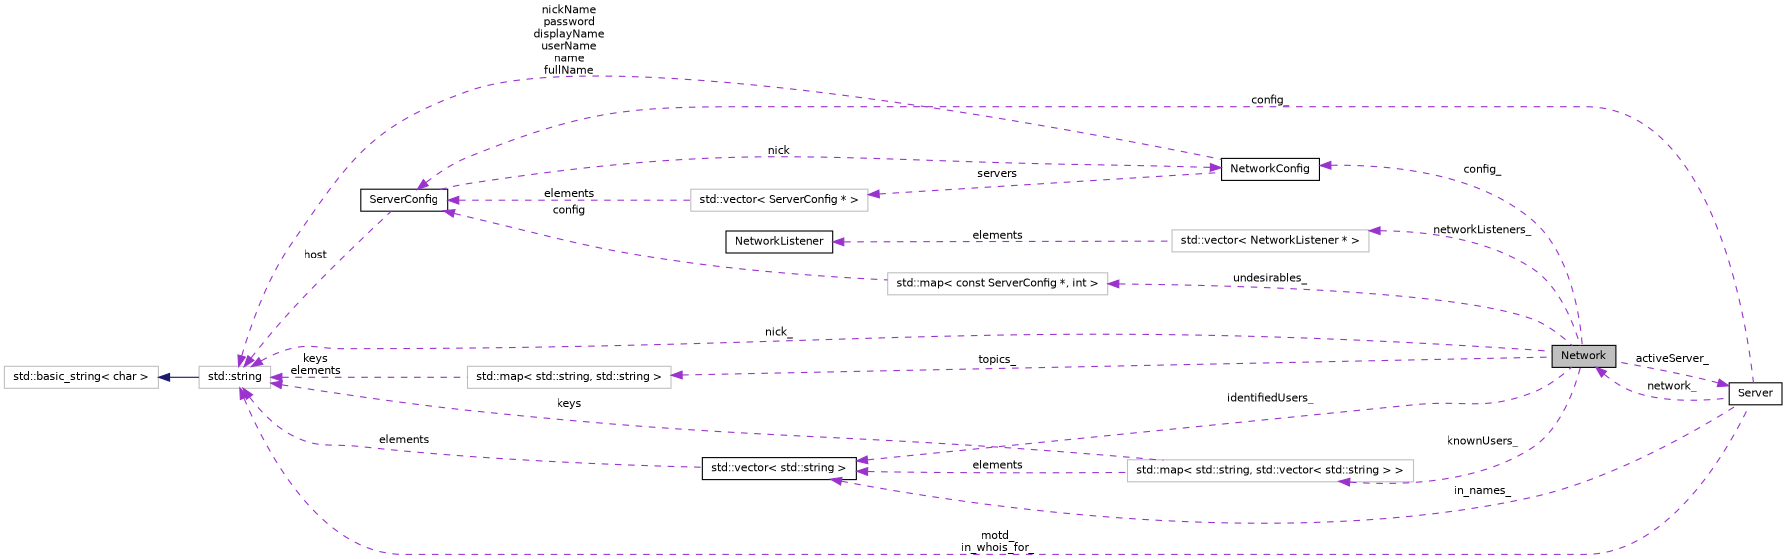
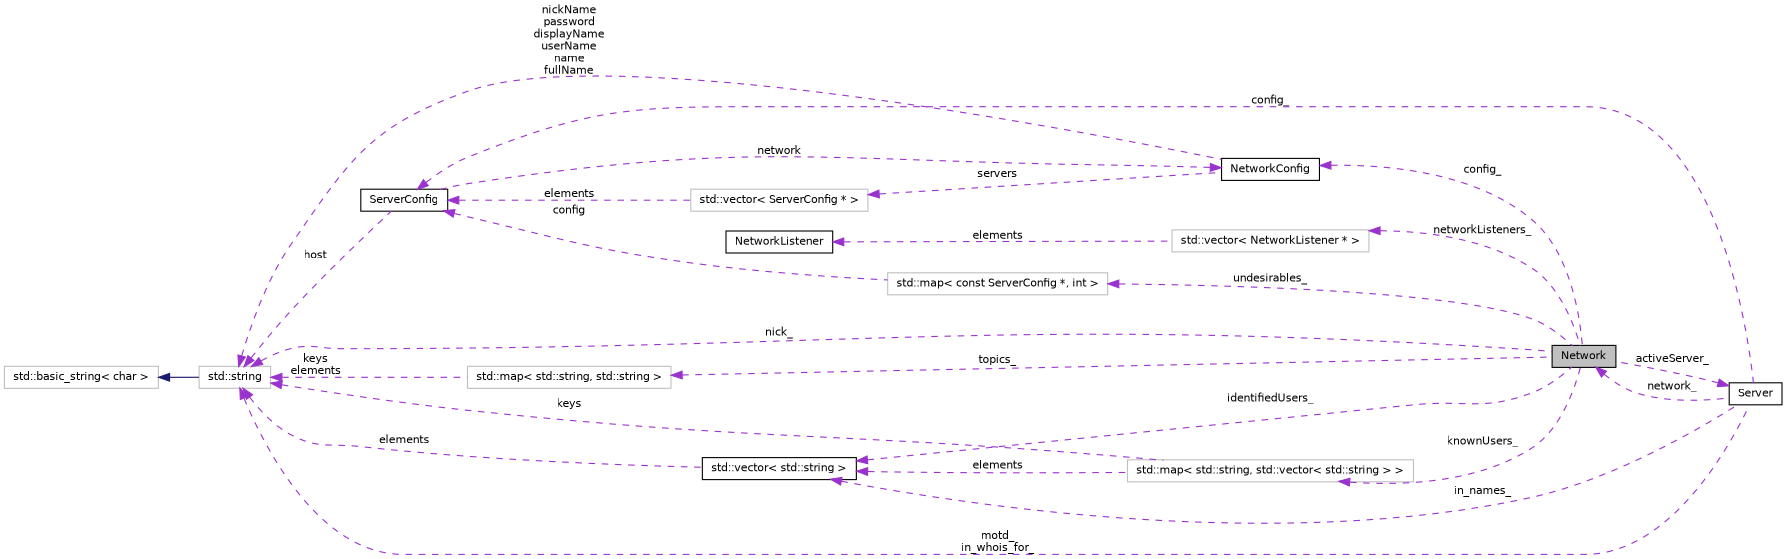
  digraph {
    fontname="DejaVu Sans"
    rankdir=LR
    node [color=grey75 fillcolor=white fontname="DejaVu Sans" fontsize=10 shape=record style=filled]
    edge [color=darkorchid3 dir=back fontname="DejaVu Sans" fontsize=10 labelfontname=Helvetica labelfontsize=10 style=dashed]
    n1 [color=black fillcolor=grey75 fontcolor=black height=0.2 label=Network width=0.4]
    n2 [color=black height=0.2 label=Server width=0.4]
    n3 [color=black height=0.2 label=ServerConfig width=0.4]
    n4 [height=0.2 label="std::vector\< ServerConfig * \>" width=0.4]
    n5 [height=0.2 label="std::map\< const ServerConfig *, int \>" width=0.4]
    n6 [color=black height=0.2 label=NetworkConfig width=0.4]
    n7 [height=0.2 label="std::string" width=0.4]
    n8 [color=black height=0.2 label="std::vector\< std::string \>" width=0.4]
    n9 [height=0.2 label="std::map\< std::string, std::vector\< std::string \> \>" width=0.4]
    n10 [height=0.2 label="std::map\< std::string, std::string \>" width=0.4]
    n11 [height=0.2 label="std::basic_string\< char \>" width=0.4]
    n12 [height=0.2 label="std::vector\< NetworkListener * \>" width=0.4]
    n13 [color=black height=0.2 label=NetworkListener width=0.4]
    n1 -> n2 [label=network_]
    n2 -> n1 [label=activeServer_]
    n3 -> n2 [label=config_]
    n3 -> n4 [label=elements]
    n3 -> n5 [label=config]
    n4 -> n6 [label=servers]
    n5 -> n1 [label=undesirables_]
    n6 -> n1 [label=config_]
-   n6 -> n3 [label=nick]
+   n6 -> n3 [label=network]
    n7 -> n1 [label=nick_]
    n7 -> n2 [label="motd_\nin_whois_for_"]
    n7 -> n3 [label=host]
    n7 -> n6 [label="nickName\npassword\ndisplayName\nuserName\nname\nfullName"]
    n7 -> n8 [label=elements]
    n7 -> n9 [label=keys]
    n7 -> n10 [label="keys\nelements"]
    n8 -> n1 [label=identifiedUsers_]
    n8 -> n2 [label=in_names_]
    n8 -> n9 [label=elements]
    n9 -> n1 [label=knownUsers_]
    n10 -> n1 [label=topics_]
    n11 -> n7 [color=midnightblue style=solid]
    n12 -> n1 [label=networkListeners_]
    n13 -> n12 [label=elements]
  }
